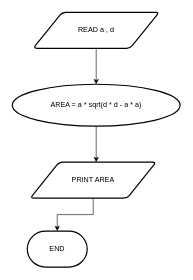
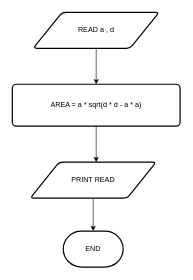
  <mxCell id="0" />
  <mxCell id="1" parent="0" />
  <mxCell id="2" style="edgeStyle=orthogonalEdgeStyle;rounded=0;orthogonalLoop=1;jettySize=auto;html=1;exitX=0.5;exitY=1;exitDx=0;exitDy=0;" edge="1" parent="1" source="3" target="4"><mxGeometry relative="1" as="geometry" /></mxCell>
  <mxCell id="3" value="READ a , d" style="shape=parallelogram;html=1;strokeWidth=2;perimeter=parallelogramPerimeter;whiteSpace=wrap;rounded=1;arcSize=12;size=0.23;" vertex="1" parent="1"><mxGeometry x="55" y="20" width="210" height="60" as="geometry" /></mxCell>
- <mxCell id="4" value="AREA = a * sqrt(d * d - a * a)" style="ellipse;whiteSpace=wrap;html=1;absoluteArcSize=1;arcSize=14;strokeWidth=2;" vertex="1" parent="1"><mxGeometry x="20" y="140" width="280" height="70" as="geometry" /></mxCell>
- <mxCell id="5" value="END" style="strokeWidth=2;html=1;shape=mxgraph.flowchart.terminator;whiteSpace=wrap;" vertex="1" parent="1"><mxGeometry x="45" y="385" width="100" height="60" as="geometry" /></mxCell>
+ <mxCell id="4" value="AREA = a * sqrt(d * d - a * a)" style="rounded=1;whiteSpace=wrap;html=1;absoluteArcSize=1;arcSize=14;strokeWidth=2;" vertex="1" parent="1"><mxGeometry x="20" y="140" width="280" height="70" as="geometry" /></mxCell>
+ <mxCell id="5" value="END" style="strokeWidth=2;html=1;shape=mxgraph.flowchart.terminator;whiteSpace=wrap;" vertex="1" parent="1"><mxGeometry x="105" y="385" width="100" height="60" as="geometry" /></mxCell>
  <mxCell id="6" style="edgeStyle=orthogonalEdgeStyle;rounded=0;orthogonalLoop=1;jettySize=auto;html=1;exitX=0.5;exitY=1;exitDx=0;exitDy=0;" edge="1" parent="1" source="7" target="5"><mxGeometry relative="1" as="geometry" /></mxCell>
- <mxCell id="7" value="PRINT AREA" style="shape=parallelogram;html=1;strokeWidth=2;perimeter=parallelogramPerimeter;whiteSpace=wrap;rounded=1;arcSize=12;size=0.23;" vertex="1" parent="1"><mxGeometry x="50" y="270" width="210" height="60" as="geometry" /></mxCell>
+ <mxCell id="7" value="PRINT READ" style="shape=parallelogram;html=1;strokeWidth=2;perimeter=parallelogramPerimeter;whiteSpace=wrap;rounded=1;arcSize=12;size=0.23;" vertex="1" parent="1"><mxGeometry x="50" y="270" width="210" height="60" as="geometry" /></mxCell>
  <mxCell id="8" style="edgeStyle=orthogonalEdgeStyle;rounded=0;orthogonalLoop=1;jettySize=auto;html=1;exitX=0.5;exitY=1;exitDx=0;exitDy=0;" edge="1" parent="1" source="4"><mxGeometry relative="1" as="geometry"><mxPoint x="160" y="270" as="targetPoint" /></mxGeometry></mxCell>
